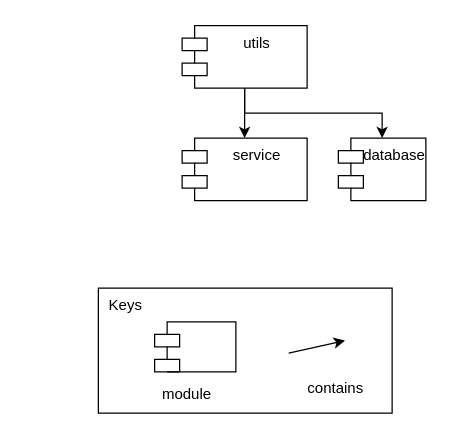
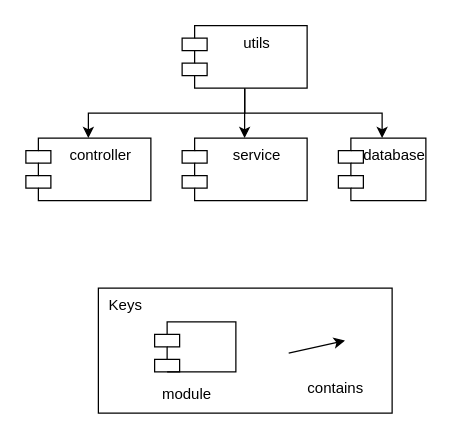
  <mxCell id="0" />
  <mxCell id="1" parent="0" />
  <mxCell id="2" value="service" style="shape=module;align=left;spacingLeft=20;align=center;verticalAlign=top;" parent="1" vertex="1"><mxGeometry x="145" y="110" width="100" height="50" as="geometry" /></mxCell>
  <mxCell id="3" value="database" style="shape=module;align=left;spacingLeft=20;align=center;verticalAlign=top;" parent="1" vertex="1"><mxGeometry x="270" y="110" width="70" height="50" as="geometry" /></mxCell>
+ <mxCell id="4" value="controller" style="shape=module;align=left;spacingLeft=20;align=center;verticalAlign=top;" parent="1" vertex="1"><mxGeometry x="20" y="110" width="100" height="50" as="geometry" /></mxCell>
  <mxCell id="5" style="edgeStyle=orthogonalEdgeStyle;rounded=0;orthogonalLoop=1;jettySize=auto;html=1;exitX=0.5;exitY=1;exitDx=0;exitDy=0;entryX=0.5;entryY=0;entryDx=0;entryDy=0;" parent="1" source="8" target="2" edge="1"><mxGeometry relative="1" as="geometry" /></mxCell>
+ <mxCell id="6" style="edgeStyle=orthogonalEdgeStyle;rounded=0;orthogonalLoop=1;jettySize=auto;html=1;exitX=0.5;exitY=1;exitDx=0;exitDy=0;entryX=0.5;entryY=0;entryDx=0;entryDy=0;" parent="1" source="8" target="4" edge="1"><mxGeometry relative="1" as="geometry" /></mxCell>
  <mxCell id="7" style="edgeStyle=orthogonalEdgeStyle;rounded=0;orthogonalLoop=1;jettySize=auto;html=1;exitX=0.5;exitY=1;exitDx=0;exitDy=0;entryX=0.5;entryY=0;entryDx=0;entryDy=0;" parent="1" source="8" target="3" edge="1"><mxGeometry relative="1" as="geometry" /></mxCell>
  <mxCell id="8" value="utils" style="shape=module;align=left;spacingLeft=20;align=center;verticalAlign=top;" parent="1" vertex="1"><mxGeometry x="145" y="20" width="100" height="50" as="geometry" /></mxCell>
  <mxCell id="9" value="" style="group" vertex="1" connectable="0" parent="1"><mxGeometry x="78" y="230" width="235" height="100" as="geometry" /></mxCell>
  <mxCell id="10" value="&amp;nbsp; Keys" style="rounded=0;whiteSpace=wrap;html=1;align=left;verticalAlign=top;" vertex="1" parent="9"><mxGeometry width="235" height="100" as="geometry" /></mxCell>
  <mxCell id="11" value="" style="endArrow=classic;html=1;exitX=1;exitY=0.5;exitDx=0;exitDy=0;startArrow=none;startFill=0;endFill=1;" edge="1" parent="9"><mxGeometry width="50" height="50" relative="1" as="geometry"><mxPoint x="152.25" y="52" as="sourcePoint" /><mxPoint x="197.25" y="42" as="targetPoint" /></mxGeometry></mxCell>
  <mxCell id="12" value="contains" style="text;html=1;strokeColor=none;fillColor=none;align=center;verticalAlign=middle;whiteSpace=wrap;rounded=0;" vertex="1" parent="9"><mxGeometry x="160" y="70" width="59.5" height="20" as="geometry" /></mxCell>
  <mxCell id="13" value="" style="shape=module;align=left;spacingLeft=20;align=center;verticalAlign=top;" vertex="1" parent="9"><mxGeometry x="45" y="27" width="65" height="40" as="geometry" /></mxCell>
  <mxCell id="14" value="module" style="text;html=1;strokeColor=none;fillColor=none;align=center;verticalAlign=middle;whiteSpace=wrap;rounded=0;" vertex="1" parent="9"><mxGeometry x="40.5" y="75" width="59.5" height="20" as="geometry" /></mxCell>
